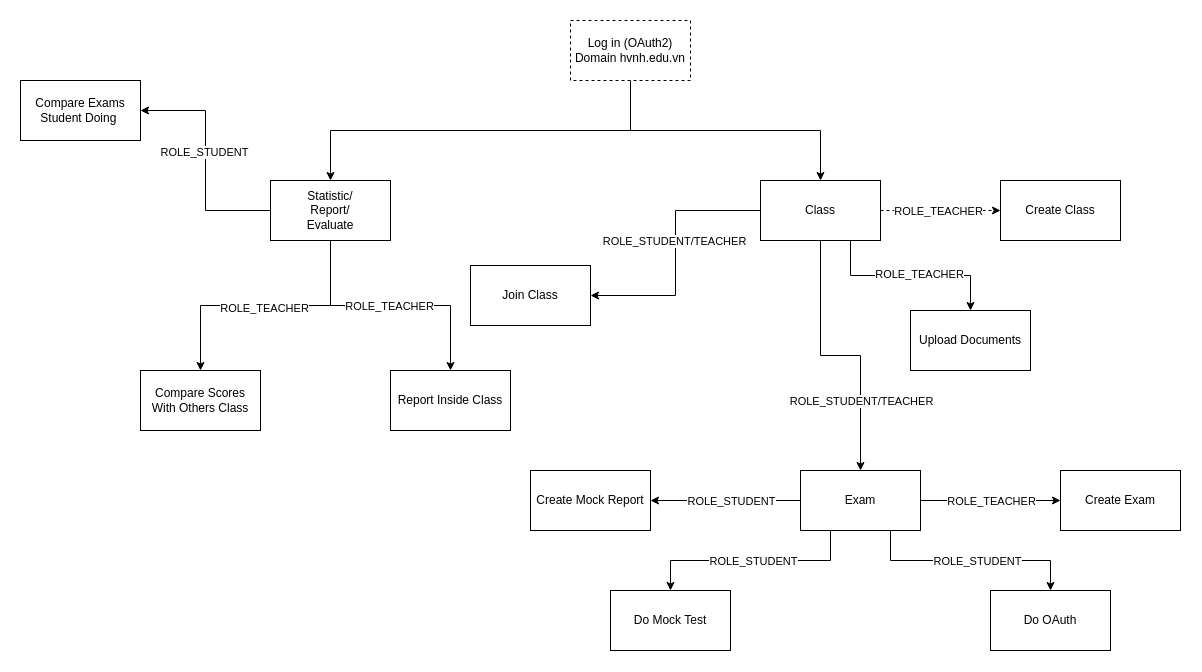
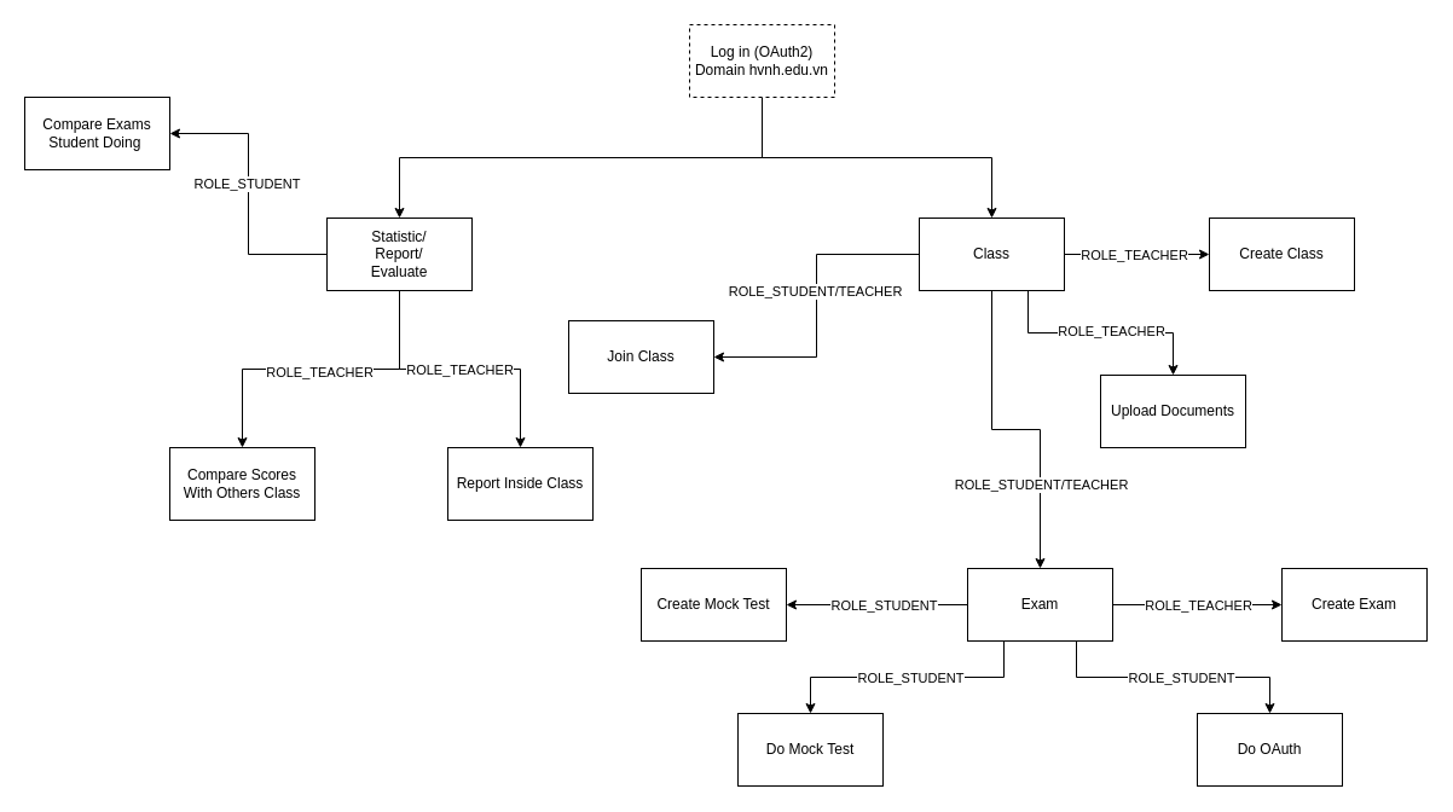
  <mxCell id="0" />
  <mxCell id="1" parent="0" />
  <mxCell id="2" style="edgeStyle=orthogonalEdgeStyle;rounded=0;orthogonalLoop=1;jettySize=auto;html=1;entryX=0.5;entryY=0;entryDx=0;entryDy=0;exitX=0.5;exitY=1;exitDx=0;exitDy=0;" edge="1" parent="1" source="4" target="13"><mxGeometry relative="1" as="geometry" /></mxCell>
  <mxCell id="3" style="edgeStyle=orthogonalEdgeStyle;rounded=0;orthogonalLoop=1;jettySize=auto;html=1;entryX=0.5;entryY=0;entryDx=0;entryDy=0;exitX=0.5;exitY=1;exitDx=0;exitDy=0;" edge="1" parent="1" source="4" target="36"><mxGeometry relative="1" as="geometry" /></mxCell>
  <mxCell id="4" value="Log in (OAuth2)&lt;br&gt;Domain hvnh.edu.vn" style="rounded=0;whiteSpace=wrap;html=1;dashed=1;" vertex="1" parent="1"><mxGeometry x="570" y="20" width="120" height="60" as="geometry" /></mxCell>
- <mxCell id="5" style="edgeStyle=orthogonalEdgeStyle;rounded=0;orthogonalLoop=1;jettySize=auto;html=1;entryX=0;entryY=0.5;entryDx=0;entryDy=0;dashed=1;" edge="1" parent="1" source="13" target="14"><mxGeometry relative="1" as="geometry" /></mxCell>
+ <mxCell id="5" style="edgeStyle=orthogonalEdgeStyle;rounded=0;orthogonalLoop=1;jettySize=auto;html=1;entryX=0;entryY=0.5;entryDx=0;entryDy=0;" edge="1" parent="1" source="13" target="14"><mxGeometry relative="1" as="geometry" /></mxCell>
  <mxCell id="6" value="ROLE_TEACHER" style="edgeLabel;html=1;align=center;verticalAlign=middle;resizable=0;points=[];" vertex="1" connectable="0" parent="5"><mxGeometry x="-0.163" y="2" relative="1" as="geometry"><mxPoint x="7" y="2" as="offset" /></mxGeometry></mxCell>
  <mxCell id="7" style="edgeStyle=orthogonalEdgeStyle;rounded=0;orthogonalLoop=1;jettySize=auto;html=1;entryX=1;entryY=0.5;entryDx=0;entryDy=0;" edge="1" parent="1" source="13" target="15"><mxGeometry relative="1" as="geometry" /></mxCell>
  <mxCell id="8" value="ROLE_STUDENT/TEACHER" style="edgeLabel;html=1;align=center;verticalAlign=middle;resizable=0;points=[];" vertex="1" connectable="0" parent="7"><mxGeometry x="0.285" relative="1" as="geometry"><mxPoint x="-2" y="-49" as="offset" /></mxGeometry></mxCell>
  <mxCell id="9" style="edgeStyle=orthogonalEdgeStyle;rounded=0;orthogonalLoop=1;jettySize=auto;html=1;entryX=0.5;entryY=0;entryDx=0;entryDy=0;exitX=0.75;exitY=1;exitDx=0;exitDy=0;" edge="1" parent="1" source="13" target="16"><mxGeometry relative="1" as="geometry" /></mxCell>
  <mxCell id="10" value="ROLE_TEACHER" style="edgeLabel;html=1;align=center;verticalAlign=middle;resizable=0;points=[];" vertex="1" connectable="0" parent="9"><mxGeometry x="-0.182" y="2" relative="1" as="geometry"><mxPoint x="25" as="offset" /></mxGeometry></mxCell>
  <mxCell id="11" style="edgeStyle=orthogonalEdgeStyle;rounded=0;orthogonalLoop=1;jettySize=auto;html=1;entryX=0.5;entryY=0;entryDx=0;entryDy=0;" edge="1" parent="1" source="13" target="25"><mxGeometry relative="1" as="geometry" /></mxCell>
  <mxCell id="12" value="ROLE_STUDENT/TEACHER" style="edgeLabel;html=1;align=center;verticalAlign=middle;resizable=0;points=[];" vertex="1" connectable="0" parent="11"><mxGeometry x="0.342" y="-2" relative="1" as="geometry"><mxPoint x="2" y="19" as="offset" /></mxGeometry></mxCell>
  <mxCell id="13" value="Class" style="rounded=0;whiteSpace=wrap;html=1;" vertex="1" parent="1"><mxGeometry x="760" y="180" width="120" height="60" as="geometry" /></mxCell>
  <mxCell id="14" value="Create Class" style="rounded=0;whiteSpace=wrap;html=1;" vertex="1" parent="1"><mxGeometry x="1000" y="180" width="120" height="60" as="geometry" /></mxCell>
  <mxCell id="15" value="Join Class" style="rounded=0;whiteSpace=wrap;html=1;" vertex="1" parent="1"><mxGeometry x="470" y="265" width="120" height="60" as="geometry" /></mxCell>
  <mxCell id="16" value="Upload Documents" style="rounded=0;whiteSpace=wrap;html=1;" vertex="1" parent="1"><mxGeometry x="910" y="310" width="120" height="60" as="geometry" /></mxCell>
  <mxCell id="17" style="edgeStyle=orthogonalEdgeStyle;rounded=0;orthogonalLoop=1;jettySize=auto;html=1;entryX=1;entryY=0.5;entryDx=0;entryDy=0;" edge="1" parent="1" source="25" target="26"><mxGeometry relative="1" as="geometry" /></mxCell>
  <mxCell id="18" value="ROLE_STUDENT" style="edgeLabel;html=1;align=center;verticalAlign=middle;resizable=0;points=[];" vertex="1" connectable="0" parent="17"><mxGeometry x="-0.317" y="3" relative="1" as="geometry"><mxPoint x="-19" y="-3" as="offset" /></mxGeometry></mxCell>
  <mxCell id="19" style="edgeStyle=orthogonalEdgeStyle;rounded=0;orthogonalLoop=1;jettySize=auto;html=1;entryX=0;entryY=0.5;entryDx=0;entryDy=0;" edge="1" parent="1" source="25" target="27"><mxGeometry relative="1" as="geometry" /></mxCell>
  <mxCell id="20" value="ROLE_TEACHER" style="edgeLabel;html=1;align=center;verticalAlign=middle;resizable=0;points=[];" vertex="1" connectable="0" parent="19"><mxGeometry x="-0.171" y="4" relative="1" as="geometry"><mxPoint x="12" y="4" as="offset" /></mxGeometry></mxCell>
  <mxCell id="21" style="edgeStyle=orthogonalEdgeStyle;rounded=0;orthogonalLoop=1;jettySize=auto;html=1;entryX=0.5;entryY=0;entryDx=0;entryDy=0;exitX=0.75;exitY=1;exitDx=0;exitDy=0;" edge="1" parent="1" source="25" target="28"><mxGeometry relative="1" as="geometry" /></mxCell>
  <mxCell id="22" value="ROLE_STUDENT" style="edgeLabel;html=1;align=center;verticalAlign=middle;resizable=0;points=[];" vertex="1" connectable="0" parent="21"><mxGeometry x="-0.1" relative="1" as="geometry"><mxPoint x="17" as="offset" /></mxGeometry></mxCell>
  <mxCell id="23" style="edgeStyle=orthogonalEdgeStyle;rounded=0;orthogonalLoop=1;jettySize=auto;html=1;entryX=0.5;entryY=0;entryDx=0;entryDy=0;exitX=0.25;exitY=1;exitDx=0;exitDy=0;" edge="1" parent="1" source="25" target="29"><mxGeometry relative="1" as="geometry" /></mxCell>
  <mxCell id="24" value="ROLE_STUDENT" style="edgeLabel;html=1;align=center;verticalAlign=middle;resizable=0;points=[];" vertex="1" connectable="0" parent="23"><mxGeometry x="0.409" y="3" relative="1" as="geometry"><mxPoint x="47" y="-3" as="offset" /></mxGeometry></mxCell>
  <mxCell id="25" value="Exam" style="rounded=0;whiteSpace=wrap;html=1;" vertex="1" parent="1"><mxGeometry x="800" y="470" width="120" height="60" as="geometry" /></mxCell>
- <mxCell id="26" value="Create Mock Report" style="rounded=0;whiteSpace=wrap;html=1;" vertex="1" parent="1"><mxGeometry x="530" y="470" width="120" height="60" as="geometry" /></mxCell>
+ <mxCell id="26" value="Create Mock Test" style="rounded=0;whiteSpace=wrap;html=1;" vertex="1" parent="1"><mxGeometry x="530" y="470" width="120" height="60" as="geometry" /></mxCell>
  <mxCell id="27" value="Create Exam" style="rounded=0;whiteSpace=wrap;html=1;" vertex="1" parent="1"><mxGeometry x="1060" y="470" width="120" height="60" as="geometry" /></mxCell>
  <mxCell id="28" value="Do OAuth" style="rounded=0;whiteSpace=wrap;html=1;" vertex="1" parent="1"><mxGeometry x="990" y="590" width="120" height="60" as="geometry" /></mxCell>
  <mxCell id="29" value="Do Mock Test" style="rounded=0;whiteSpace=wrap;html=1;" vertex="1" parent="1"><mxGeometry x="610" y="590" width="120" height="60" as="geometry" /></mxCell>
  <mxCell id="30" style="edgeStyle=orthogonalEdgeStyle;rounded=0;orthogonalLoop=1;jettySize=auto;html=1;entryX=0.5;entryY=0;entryDx=0;entryDy=0;" edge="1" parent="1" source="36" target="37"><mxGeometry relative="1" as="geometry" /></mxCell>
  <mxCell id="31" value="ROLE_TEACHER" style="edgeLabel;html=1;align=center;verticalAlign=middle;resizable=0;points=[];" vertex="1" connectable="0" parent="30"><mxGeometry x="-0.097" relative="1" as="geometry"><mxPoint x="10" as="offset" /></mxGeometry></mxCell>
  <mxCell id="32" style="edgeStyle=orthogonalEdgeStyle;rounded=0;orthogonalLoop=1;jettySize=auto;html=1;entryX=0.5;entryY=0;entryDx=0;entryDy=0;exitX=0.5;exitY=1;exitDx=0;exitDy=0;" edge="1" parent="1" source="36" target="38"><mxGeometry relative="1" as="geometry" /></mxCell>
  <mxCell id="33" value="ROLE_TEACHER" style="edgeLabel;html=1;align=center;verticalAlign=middle;resizable=0;points=[];" vertex="1" connectable="0" parent="32"><mxGeometry x="0.312" y="2" relative="1" as="geometry"><mxPoint x="39" as="offset" /></mxGeometry></mxCell>
  <mxCell id="34" style="edgeStyle=orthogonalEdgeStyle;rounded=0;orthogonalLoop=1;jettySize=auto;html=1;entryX=1;entryY=0.5;entryDx=0;entryDy=0;" edge="1" parent="1" source="36" target="39"><mxGeometry relative="1" as="geometry" /></mxCell>
  <mxCell id="35" value="ROLE_STUDENT" style="edgeLabel;html=1;align=center;verticalAlign=middle;resizable=0;points=[];" vertex="1" connectable="0" parent="34"><mxGeometry x="0.074" y="2" relative="1" as="geometry"><mxPoint as="offset" /></mxGeometry></mxCell>
  <mxCell id="36" value="Statistic/&lt;br&gt;Report/&lt;br&gt;Evaluate" style="rounded=0;whiteSpace=wrap;html=1;" vertex="1" parent="1"><mxGeometry x="270" y="180" width="120" height="60" as="geometry" /></mxCell>
- <mxCell id="37" value="Report Inside Class" style="rounded=0;whiteSpace=wrap;html=1;" vertex="1" parent="1"><mxGeometry x="390" y="370" width="120" height="60" as="geometry" /></mxCell>
+ <mxCell id="37" value="Report Inside Class" style="rounded=0;whiteSpace=wrap;html=1;" vertex="1" parent="1"><mxGeometry x="370" y="370" width="120" height="60" as="geometry" /></mxCell>
  <mxCell id="38" value="Compare Scores&lt;br&gt;With Others Class" style="rounded=0;whiteSpace=wrap;html=1;" vertex="1" parent="1"><mxGeometry x="140" y="370" width="120" height="60" as="geometry" /></mxCell>
  <mxCell id="39" value="Compare Exams Student Doing&amp;nbsp;" style="rounded=0;whiteSpace=wrap;html=1;" vertex="1" parent="1"><mxGeometry x="20" y="80" width="120" height="60" as="geometry" /></mxCell>
